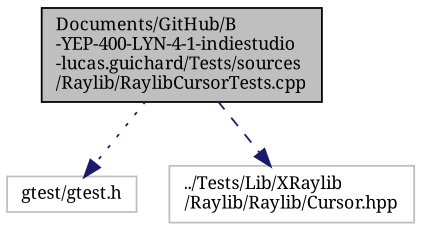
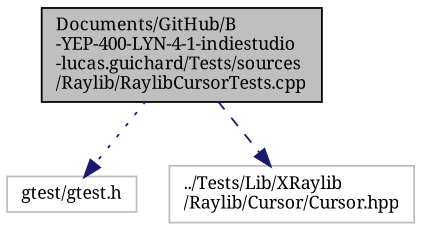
  digraph {
    fontname="Noto Serif"
    node [color=grey75 fillcolor=white fontname="Noto Serif" fontsize=10 shape=record style=filled]
    edge [color=midnightblue fontname="Noto Serif" fontsize=10 labelfontname=Helvetica labelfontsize=10]
    n1 [color=black fillcolor=grey75 fontcolor=black height=0.2 label="Documents/GitHub/B\l-YEP-400-LYN-4-1-indiestudio\l-lucas.guichard/Tests/sources\l/Raylib/RaylibCursorTests.cpp" width=0.4]
    n2 [height=0.2 label="gtest/gtest.h" width=0.4]
-   n3 [height=0.2 label="../Tests/Lib/XRaylib\l/Raylib/Raylib/Cursor.hpp" width=0.4]
+   n3 [height=0.2 label="../Tests/Lib/XRaylib\l/Raylib/Cursor/Cursor.hpp" width=0.4]
    n1 -> n2 [style=dotted]
    n1 -> n3 [style=dashed]
  }
